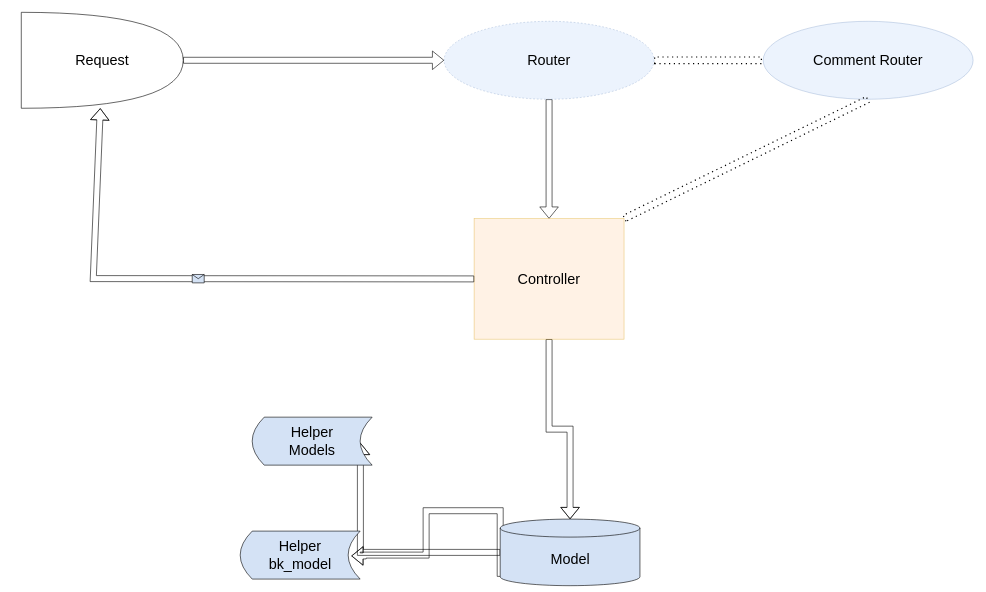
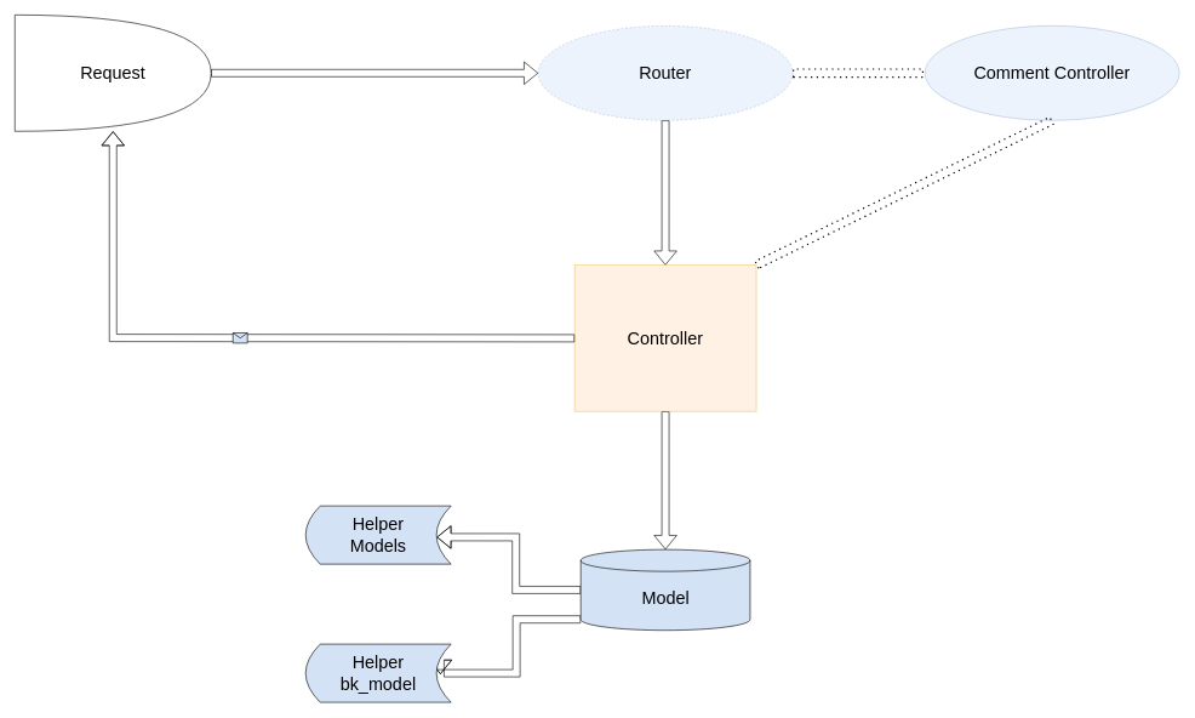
  <mxCell id="0" style=";html=1;" />
  <mxCell id="1" style=";html=1;" parent="0" />
  <mxCell id="2" style="edgeStyle=orthogonalEdgeStyle;shape=flexArrow;rounded=0;orthogonalLoop=1;jettySize=auto;html=1;exitX=0.5;exitY=1;exitDx=0;exitDy=0;entryX=0.5;entryY=0;entryDx=0;entryDy=0;fontSize=24;" edge="1" parent="1" source="3" target="5"><mxGeometry relative="1" as="geometry" /></mxCell>
  <mxCell id="3" value="Router" style="ellipse;whiteSpace=wrap;html=1;rounded=0;shadow=0;strokeWidth=1;fillColor=#dae8fc;fontSize=24;align=center;strokeColor=#6c8ebf;opacity=50;dashed=1;" parent="1" vertex="1"><mxGeometry x="740" y="35" width="350" height="130" as="geometry" /></mxCell>
  <mxCell id="4" style="edgeStyle=orthogonalEdgeStyle;shape=flexArrow;rounded=0;orthogonalLoop=1;jettySize=auto;html=1;exitX=0.5;exitY=1;exitDx=0;exitDy=0;entryX=0.5;entryY=0;entryDx=0;entryDy=0;entryPerimeter=0;fontSize=24;" edge="1" parent="1" source="5" target="14"><mxGeometry relative="1" as="geometry" /></mxCell>
  <mxCell id="5" value="Controller" style="whiteSpace=wrap;html=1;shadow=0;strokeWidth=1;fillColor=#ffe6cc;fontSize=24;align=center;strokeColor=#d79b00;opacity=50;rounded=0;" parent="1" vertex="1"><mxGeometry x="790" y="364" width="250" height="201" as="geometry" /></mxCell>
  <mxCell id="6" style="edgeStyle=none;curved=1;html=1;endArrow=none;endFill=0;fontSize=24;strokeWidth=4;strokeColor=#00CC00;align=center;" parent="1" edge="1"><mxGeometry relative="1" as="geometry"><Array as="points"><mxPoint x="892" y="334" /></Array><mxPoint x="580.649" y="694" as="sourcePoint" /></mxGeometry></mxCell>
- <mxCell id="7" value="Comment Router" style="ellipse;whiteSpace=wrap;html=1;rounded=0;shadow=0;strokeWidth=1;fillColor=#dae8fc;fontSize=24;align=center;strokeColor=#6c8ebf;opacity=50;" vertex="1" parent="1"><mxGeometry x="1272" y="35" width="350" height="130" as="geometry" /></mxCell>
+ <mxCell id="7" value="Comment Controller" style="ellipse;whiteSpace=wrap;html=1;rounded=0;shadow=0;strokeWidth=1;fillColor=#dae8fc;fontSize=24;align=center;strokeColor=#6c8ebf;opacity=50;" vertex="1" parent="1"><mxGeometry x="1272" y="35" width="350" height="130" as="geometry" /></mxCell>
  <mxCell id="8" style="edgeStyle=orthogonalEdgeStyle;shape=flexArrow;rounded=0;orthogonalLoop=1;jettySize=auto;html=1;fontSize=24;" edge="1" parent="1" source="9" target="3"><mxGeometry relative="1" as="geometry" /></mxCell>
- <mxCell id="9" value="&lt;font style=&quot;font-size: 24px;&quot;&gt;Request&lt;/font&gt;" style="shape=or;whiteSpace=wrap;html=1;" vertex="1" parent="1"><mxGeometry x="35" y="20" width="270" height="160" as="geometry" /></mxCell>
+ <mxCell id="9" value="&lt;font style=&quot;font-size: 24px;&quot;&gt;Request&lt;/font&gt;" style="shape=or;whiteSpace=wrap;html=1;" vertex="1" parent="1"><mxGeometry y="20" width="270" height="160" as="geometry" x="20" /></mxCell>
  <mxCell id="10" value="" style="endArrow=none;dashed=1;html=1;dashPattern=1 3;strokeWidth=2;rounded=0;fontSize=24;shape=flexArrow;exitX=1;exitY=0.5;exitDx=0;exitDy=0;" edge="1" parent="1" source="3"><mxGeometry width="50" height="50" relative="1" as="geometry"><mxPoint x="1090" y="135" as="sourcePoint" /><mxPoint x="1270" y="100" as="targetPoint" /></mxGeometry></mxCell>
  <mxCell id="11" value="" style="endArrow=none;dashed=1;html=1;dashPattern=1 3;strokeWidth=2;rounded=0;fontSize=24;shape=flexArrow;exitX=1;exitY=0;exitDx=0;exitDy=0;entryX=0.5;entryY=1;entryDx=0;entryDy=0;" edge="1" parent="1" source="5" target="7"><mxGeometry width="50" height="50" relative="1" as="geometry"><mxPoint x="1430" y="215" as="sourcePoint" /><mxPoint x="1480" y="165" as="targetPoint" /></mxGeometry></mxCell>
  <mxCell id="12" style="edgeStyle=orthogonalEdgeStyle;shape=flexArrow;rounded=0;orthogonalLoop=1;jettySize=auto;html=1;entryX=0.902;entryY=0.537;entryDx=0;entryDy=0;entryPerimeter=0;fontSize=24;" edge="1" parent="1" source="14" target="15"><mxGeometry relative="1" as="geometry" /></mxCell>
  <mxCell id="13" style="edgeStyle=orthogonalEdgeStyle;shape=flexArrow;rounded=0;orthogonalLoop=1;jettySize=auto;html=1;exitX=0;exitY=1;exitDx=0;exitDy=-15;exitPerimeter=0;fontSize=24;entryX=0.927;entryY=0.517;entryDx=0;entryDy=0;entryPerimeter=0;" edge="1" parent="1" source="14" target="16"><mxGeometry relative="1" as="geometry"><mxPoint x="590" y="915" as="targetPoint" /><Array as="points"><mxPoint x="710" y="851" /><mxPoint x="710" y="925" /><mxPoint x="605" y="925" /></Array></mxGeometry></mxCell>
- <mxCell id="14" value="Model" style="shape=cylinder3;whiteSpace=wrap;html=1;boundedLbl=1;backgroundOutline=1;size=15;fontSize=24;fillColor=#D4E2F5;" vertex="1" parent="1"><mxGeometry x="833.5" y="865" width="233" height="111" as="geometry" /></mxCell>
+ <mxCell id="14" value="Model" style="shape=cylinder3;whiteSpace=wrap;html=1;boundedLbl=1;backgroundOutline=1;size=15;fontSize=24;fillColor=#D4E2F5;" vertex="1" parent="1"><mxGeometry x="798.5" y="755" width="233" height="111" as="geometry" /></mxCell>
  <mxCell id="15" value="Helper&lt;br&gt;Models" style="shape=dataStorage;whiteSpace=wrap;html=1;fixedSize=1;fontSize=24;fillColor=#D4E2F5;" vertex="1" parent="1"><mxGeometry x="420" y="695" width="200" height="80" as="geometry" /></mxCell>
- <mxCell id="16" value="Helper&lt;br&gt;bk_model" style="shape=dataStorage;whiteSpace=wrap;html=1;fixedSize=1;fontSize=24;fillColor=#D4E2F5;size=20.0;" vertex="1" parent="1"><mxGeometry x="400" y="885" width="200" height="80" as="geometry" /></mxCell>
+ <mxCell id="16" value="Helper&lt;br&gt;bk_model" style="shape=dataStorage;whiteSpace=wrap;html=1;fixedSize=1;fontSize=24;fillColor=#D4E2F5;size=20.0;" vertex="1" parent="1"><mxGeometry x="420" y="885" width="200" height="80" as="geometry" /></mxCell>
  <mxCell id="17" value="" style="endArrow=classic;html=1;rounded=0;fontSize=24;shape=flexArrow;exitX=0;exitY=0.5;exitDx=0;exitDy=0;" edge="1" parent="1" source="5" target="9"><mxGeometry relative="1" as="geometry"><mxPoint x="570" y="595" as="sourcePoint" /><mxPoint x="670" y="595" as="targetPoint" /><Array as="points"><mxPoint x="155" y="464" /></Array></mxGeometry></mxCell>
  <mxCell id="18" value="" style="shape=message;html=1;outlineConnect=0;fontSize=24;fillColor=#D4E2F5;" vertex="1" parent="17"><mxGeometry width="20" height="14" relative="1" as="geometry"><mxPoint x="-10" y="-7" as="offset" /></mxGeometry></mxCell>
